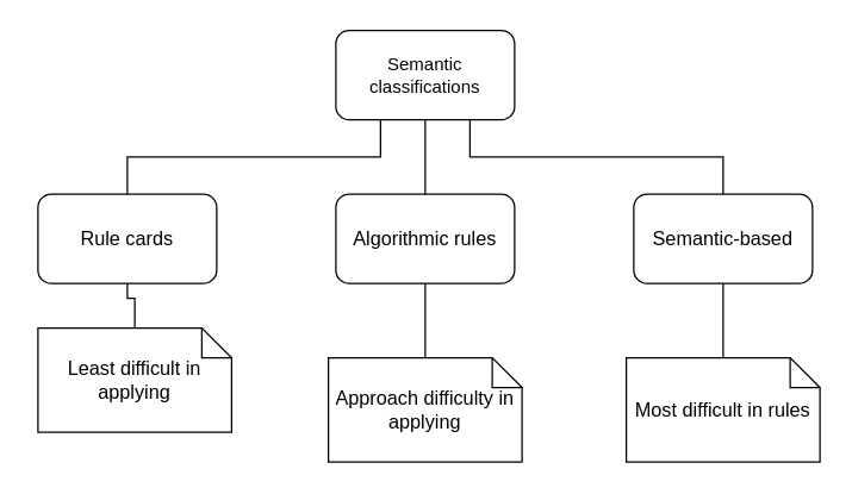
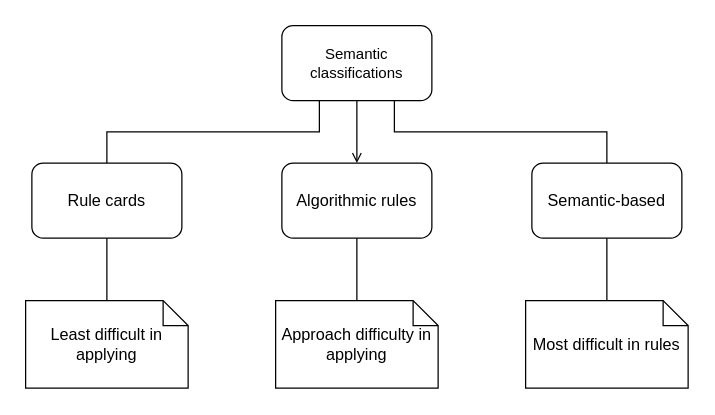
  <mxCell id="0" />
  <mxCell id="1" parent="0" />
  <mxCell id="2" style="edgeStyle=orthogonalEdgeStyle;rounded=0;orthogonalLoop=1;jettySize=auto;html=1;exitX=0.25;exitY=1;exitDx=0;exitDy=0;entryX=0.5;entryY=0;entryDx=0;entryDy=0;endArrow=none;endFill=0;" parent="1" source="5" target="6" edge="1"><mxGeometry relative="1" as="geometry" /></mxCell>
  <mxCell id="3" style="edgeStyle=orthogonalEdgeStyle;rounded=0;orthogonalLoop=1;jettySize=auto;html=1;exitX=0.75;exitY=1;exitDx=0;exitDy=0;entryX=0.5;entryY=0;entryDx=0;entryDy=0;endArrow=none;endFill=0;" parent="1" source="5" target="8" edge="1"><mxGeometry relative="1" as="geometry" /></mxCell>
- <mxCell id="4" value="" style="edgeStyle=orthogonalEdgeStyle;rounded=0;orthogonalLoop=1;jettySize=auto;html=1;endArrow=none;endFill=0;" parent="1" source="5" target="7" edge="1"><mxGeometry relative="1" as="geometry" /></mxCell>
+ <mxCell id="4" value="" style="edgeStyle=orthogonalEdgeStyle;rounded=0;orthogonalLoop=1;jettySize=auto;html=1;endArrow=open;endFill=0;" parent="1" source="5" target="7" edge="1"><mxGeometry relative="1" as="geometry" /></mxCell>
  <mxCell id="5" value="Semantic classifications" style="rounded=1;whiteSpace=wrap;html=1;" parent="1" vertex="1"><mxGeometry x="225" y="20" width="120" height="60" as="geometry" /></mxCell>
  <mxCell id="6" value="&lt;span style=&quot;font-size: 13px&quot;&gt;Rule cards&lt;/span&gt;" style="rounded=1;whiteSpace=wrap;html=1;" parent="1" vertex="1"><mxGeometry x="25" y="130" width="120" height="60" as="geometry" /></mxCell>
  <mxCell id="7" value="&lt;span style=&quot;font-size: 13px ; color: #000000 ; font-weight: normal ; text-decoration: none ; font-family: &amp;#34;arial&amp;#34; ; font-style: normal&quot;&gt;Algorithmic rules&lt;/span&gt;" style="rounded=1;whiteSpace=wrap;html=1;" parent="1" vertex="1"><mxGeometry x="225" y="130" width="120" height="60" as="geometry" /></mxCell>
  <mxCell id="8" value="&lt;span style=&quot;font-family: &amp;#34;arial&amp;#34; ; font-size: 13px&quot;&gt;Semantic-based&lt;/span&gt;" style="rounded=1;whiteSpace=wrap;html=1;" parent="1" vertex="1"><mxGeometry x="425" y="130" width="120" height="60" as="geometry" /></mxCell>
  <mxCell id="9" value="" style="edgeStyle=orthogonalEdgeStyle;rounded=0;orthogonalLoop=1;jettySize=auto;html=1;fontSize=13;endArrow=none;endFill=0;" edge="1" parent="1" source="10" target="6"><mxGeometry relative="1" as="geometry" /></mxCell>
- <mxCell id="10" value="Least difficult in applying" style="shape=note;size=20;whiteSpace=wrap;html=1;fontSize=13;strokeWidth=1;" vertex="1" parent="1"><mxGeometry x="25" y="220" width="130" height="70" as="geometry" /></mxCell>
+ <mxCell id="10" value="Least difficult in applying" style="shape=note;size=20;whiteSpace=wrap;html=1;fontSize=13;strokeWidth=1;" vertex="1" parent="1"><mxGeometry x="20" y="240" width="130" height="70" as="geometry" /></mxCell>
  <mxCell id="11" value="" style="edgeStyle=orthogonalEdgeStyle;rounded=0;orthogonalLoop=1;jettySize=auto;html=1;fontSize=13;endArrow=none;endFill=0;" edge="1" parent="1" source="12" target="7"><mxGeometry relative="1" as="geometry" /></mxCell>
  <mxCell id="12" value="Approach difficulty in applying" style="shape=note;size=20;whiteSpace=wrap;html=1;fontSize=13;strokeWidth=1;" vertex="1" parent="1"><mxGeometry x="220" y="240" width="130" height="70" as="geometry" /></mxCell>
  <mxCell id="13" value="" style="edgeStyle=orthogonalEdgeStyle;rounded=0;orthogonalLoop=1;jettySize=auto;html=1;fontSize=13;endArrow=none;endFill=0;" edge="1" parent="1" source="14" target="8"><mxGeometry relative="1" as="geometry" /></mxCell>
  <mxCell id="14" value="Most difficult in rules" style="shape=note;size=20;whiteSpace=wrap;html=1;fontSize=13;strokeWidth=1;" vertex="1" parent="1"><mxGeometry x="420" y="240" width="130" height="70" as="geometry" /></mxCell>
